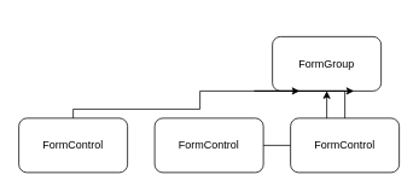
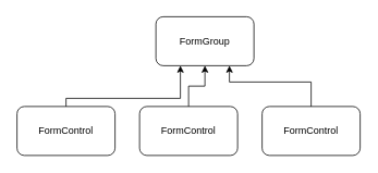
  <mxCell id="0" />
  <mxCell id="1" parent="0" />
- <mxCell id="2" value="FormGroup" style="rounded=1;whiteSpace=wrap;html=1;" vertex="1" parent="1"><mxGeometry x="300" y="40" width="120" height="60" as="geometry" /></mxCell>
+ <mxCell id="2" value="FormGroup" style="rounded=1;whiteSpace=wrap;html=1;" vertex="1" parent="1"><mxGeometry x="190" y="20" width="120" height="60" as="geometry" /></mxCell>
  <mxCell id="3" style="edgeStyle=orthogonalEdgeStyle;rounded=0;orthogonalLoop=1;jettySize=auto;html=1;entryX=0.25;entryY=1;entryDx=0;entryDy=0;" edge="1" parent="1" source="4" target="2"><mxGeometry relative="1" as="geometry"><Array as="points"><mxPoint x="80" y="120" /><mxPoint x="220" y="120" /></Array></mxGeometry></mxCell>
  <mxCell id="4" value="FormControl" style="rounded=1;whiteSpace=wrap;html=1;" vertex="1" parent="1"><mxGeometry x="20" y="130" width="120" height="60" as="geometry" /></mxCell>
  <mxCell id="5" style="edgeStyle=orthogonalEdgeStyle;rounded=0;orthogonalLoop=1;jettySize=auto;html=1;entryX=0.5;entryY=1;entryDx=0;entryDy=0;" edge="1" parent="1" source="6" target="2"><mxGeometry relative="1" as="geometry" /></mxCell>
  <mxCell id="6" value="FormControl" style="rounded=1;whiteSpace=wrap;html=1;" vertex="1" parent="1"><mxGeometry x="170" y="130" width="120" height="60" as="geometry" /></mxCell>
  <mxCell id="7" style="edgeStyle=orthogonalEdgeStyle;rounded=0;orthogonalLoop=1;jettySize=auto;html=1;entryX=0.75;entryY=1;entryDx=0;entryDy=0;" edge="1" parent="1" source="8" target="2"><mxGeometry relative="1" as="geometry"><Array as="points"><mxPoint x="380" y="100" /><mxPoint x="280" y="100" /></Array></mxGeometry></mxCell>
  <mxCell id="8" value="FormControl" style="rounded=1;whiteSpace=wrap;html=1;" vertex="1" parent="1"><mxGeometry x="320" y="130" width="120" height="60" as="geometry" /></mxCell>
